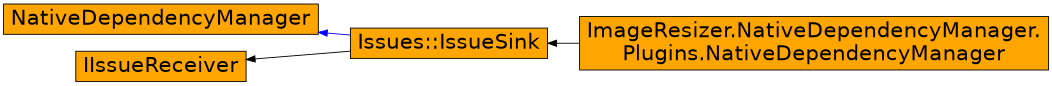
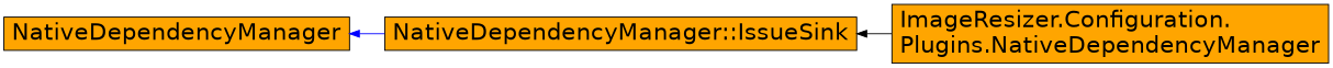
  digraph {
    rankdir=LR
    node [color=black fillcolor=orange fontname=Helvetica fontsize=24 shape=record style=filled]
    edge [color=black dir=back fontname=Helvetica fontsize=24 labelfontname=Helvetica labelfontsize=24 style=solid]
-   n1 [fontcolor=black height=0.2 label="ImageResizer.NativeDependencyManager.\lPlugins.NativeDependencyManager" width=0.4]
-   n2 [height=0.2 label="Issues::IssueSink" width=0.4]
+   n1 [fontcolor=black height=0.2 label="ImageResizer.Configuration.\lPlugins.NativeDependencyManager" width=0.4]
+   n2 [height=0.2 label="NativeDependencyManager::IssueSink" width=0.4]
    n3 [height=0.2 label=NativeDependencyManager width=0.4]
-   n4 [height=0.2 label=IIssueReceiver width=0.4]
    n2 -> n1
    n3 -> n2 [color=blue]
-   n4 -> n2
  }
